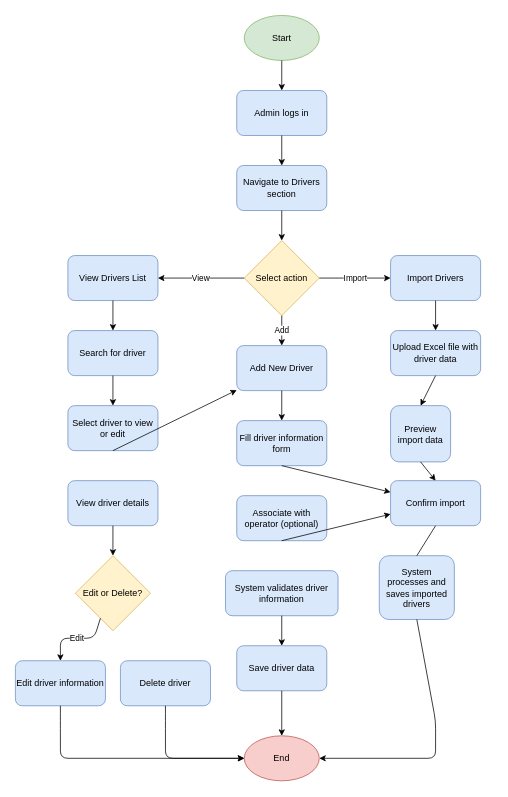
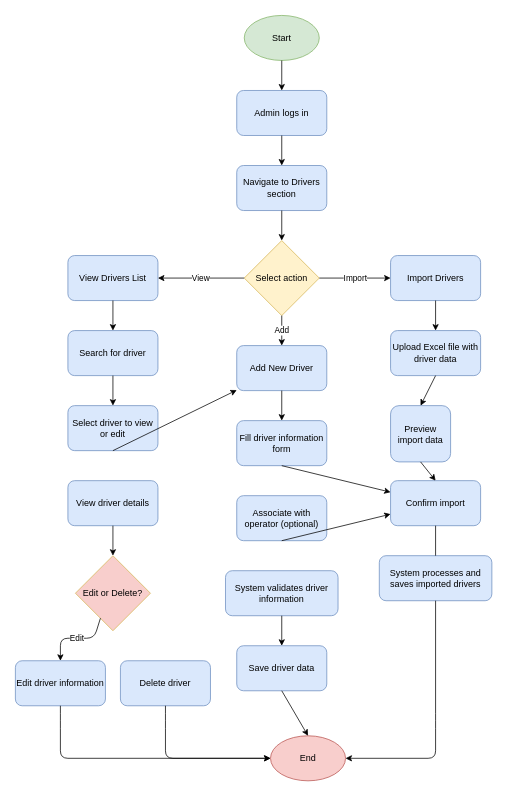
  <mxCell id="0" />
  <mxCell id="1" parent="0" />
  <mxCell id="2" value="Start" style="ellipse;whiteSpace=wrap;html=1;fillColor=#d5e8d4;strokeColor=#82b366;" vertex="1" parent="1"><mxGeometry x="325" y="20" width="100" height="60" as="geometry" /></mxCell>
  <mxCell id="3" value="Admin logs in" style="rounded=1;whiteSpace=wrap;html=1;fillColor=#dae8fc;strokeColor=#6c8ebf;" vertex="1" parent="1"><mxGeometry x="315" y="120" width="120" height="60" as="geometry" /></mxCell>
  <mxCell id="4" value="Navigate to Drivers section" style="rounded=1;whiteSpace=wrap;html=1;fillColor=#dae8fc;strokeColor=#6c8ebf;" vertex="1" parent="1"><mxGeometry x="315" y="220" width="120" height="60" as="geometry" /></mxCell>
  <mxCell id="5" value="Select action" style="rhombus;whiteSpace=wrap;html=1;fillColor=#fff2cc;strokeColor=#d6b656;" vertex="1" parent="1"><mxGeometry x="325" y="320" width="100" height="100" as="geometry" /></mxCell>
  <mxCell id="6" value="View Drivers List" style="rounded=1;whiteSpace=wrap;html=1;fillColor=#dae8fc;strokeColor=#6c8ebf;" vertex="1" parent="1"><mxGeometry x="90" y="340" width="120" height="60" as="geometry" /></mxCell>
  <mxCell id="7" value="Add New Driver" style="rounded=1;whiteSpace=wrap;html=1;fillColor=#dae8fc;strokeColor=#6c8ebf;" vertex="1" parent="1"><mxGeometry x="315" y="460" width="120" height="60" as="geometry" /></mxCell>
  <mxCell id="8" value="Import Drivers" style="rounded=1;whiteSpace=wrap;html=1;fillColor=#dae8fc;strokeColor=#6c8ebf;" vertex="1" parent="1"><mxGeometry x="520" y="340" width="120" height="60" as="geometry" /></mxCell>
  <mxCell id="9" value="Search for driver" style="rounded=1;whiteSpace=wrap;html=1;fillColor=#dae8fc;strokeColor=#6c8ebf;" vertex="1" parent="1"><mxGeometry x="90" y="440" width="120" height="60" as="geometry" /></mxCell>
  <mxCell id="10" value="Fill driver information form" style="rounded=1;whiteSpace=wrap;html=1;fillColor=#dae8fc;strokeColor=#6c8ebf;" vertex="1" parent="1"><mxGeometry x="315" y="560" width="120" height="60" as="geometry" /></mxCell>
  <mxCell id="11" value="Upload Excel file with driver data" style="rounded=1;whiteSpace=wrap;html=1;fillColor=#dae8fc;strokeColor=#6c8ebf;" vertex="1" parent="1"><mxGeometry x="520" y="440" width="120" height="60" as="geometry" /></mxCell>
  <mxCell id="12" value="Select driver to view or edit" style="rounded=1;whiteSpace=wrap;html=1;fillColor=#dae8fc;strokeColor=#6c8ebf;" vertex="1" parent="1"><mxGeometry x="90" y="540" width="120" height="60" as="geometry" /></mxCell>
  <mxCell id="13" value="Associate with operator (optional)" style="rounded=1;whiteSpace=wrap;html=1;fillColor=#dae8fc;strokeColor=#6c8ebf;" vertex="1" parent="1"><mxGeometry x="315" y="660" width="120" height="60" as="geometry" /></mxCell>
  <mxCell id="14" value="System validates driver information" style="rounded=1;whiteSpace=wrap;html=1;fillColor=#dae8fc;strokeColor=#6c8ebf;" vertex="1" parent="1"><mxGeometry x="300" y="760" width="150" height="60" as="geometry" /></mxCell>
  <mxCell id="15" value="Preview import data" style="rounded=1;whiteSpace=wrap;html=1;fillColor=#dae8fc;strokeColor=#6c8ebf;" vertex="1" parent="1"><mxGeometry x="520" y="540" width="80" height="75" as="geometry" /></mxCell>
  <mxCell id="16" value="View driver details" style="rounded=1;whiteSpace=wrap;html=1;fillColor=#dae8fc;strokeColor=#6c8ebf;" vertex="1" parent="1"><mxGeometry x="90" y="640" width="120" height="60" as="geometry" /></mxCell>
- <mxCell id="17" value="Edit or Delete?" style="rhombus;whiteSpace=wrap;html=1;fillColor=#fff2cc;strokeColor=#d6b656;" vertex="1" parent="1"><mxGeometry x="100" y="740" width="100" height="100" as="geometry" /></mxCell>
+ <mxCell id="17" value="Edit or Delete?" style="rhombus;whiteSpace=wrap;html=1;fillColor=#f8cecc;strokeColor=#d6b656;" vertex="1" parent="1"><mxGeometry x="100" y="740" width="100" height="100" as="geometry" /></mxCell>
  <mxCell id="18" value="Confirm import" style="rounded=1;whiteSpace=wrap;html=1;fillColor=#dae8fc;strokeColor=#6c8ebf;" vertex="1" parent="1"><mxGeometry x="520" y="640" width="120" height="60" as="geometry" /></mxCell>
  <mxCell id="19" value="Save driver data" style="rounded=1;whiteSpace=wrap;html=1;fillColor=#dae8fc;strokeColor=#6c8ebf;" vertex="1" parent="1"><mxGeometry x="315" y="860" width="120" height="60" as="geometry" /></mxCell>
  <mxCell id="20" value="Edit driver information" style="rounded=1;whiteSpace=wrap;html=1;fillColor=#dae8fc;strokeColor=#6c8ebf;" vertex="1" parent="1"><mxGeometry x="20" y="880" width="120" height="60" as="geometry" /></mxCell>
  <mxCell id="21" value="Delete driver" style="rounded=1;whiteSpace=wrap;html=1;fillColor=#dae8fc;strokeColor=#6c8ebf;" vertex="1" parent="1"><mxGeometry x="160" y="880" width="120" height="60" as="geometry" /></mxCell>
- <mxCell id="22" value="System processes and saves imported drivers" style="rounded=1;whiteSpace=wrap;html=1;fillColor=#dae8fc;strokeColor=#6c8ebf;" vertex="1" parent="1"><mxGeometry x="505" y="740" width="100" height="85" as="geometry" /></mxCell>
- <mxCell id="23" value="End" style="ellipse;whiteSpace=wrap;html=1;fillColor=#f8cecc;strokeColor=#b85450;" vertex="1" parent="1"><mxGeometry x="325" y="980" width="100" height="60" as="geometry" /></mxCell>
+ <mxCell id="22" value="System processes and saves imported drivers" style="rounded=1;whiteSpace=wrap;html=1;fillColor=#dae8fc;strokeColor=#6c8ebf;" vertex="1" parent="1"><mxGeometry x="505" y="740" width="150" height="60" as="geometry" /></mxCell>
+ <mxCell id="23" value="End" style="ellipse;whiteSpace=wrap;html=1;fillColor=#f8cecc;strokeColor=#b85450;" vertex="1" parent="1"><mxGeometry x="360" y="980" width="100" height="60" as="geometry" /></mxCell>
  <mxCell id="24" value="" style="endArrow=classic;html=1;exitX=0.5;exitY=1;exitDx=0;exitDy=0;entryX=0.5;entryY=0;entryDx=0;entryDy=0;" edge="1" parent="1" source="2" target="3"><mxGeometry width="50" height="50" relative="1" as="geometry"><mxPoint x="350" y="430" as="sourcePoint" /><mxPoint x="400" y="380" as="targetPoint" /></mxGeometry></mxCell>
  <mxCell id="25" value="" style="endArrow=classic;html=1;exitX=0.5;exitY=1;exitDx=0;exitDy=0;entryX=0.5;entryY=0;entryDx=0;entryDy=0;" edge="1" parent="1" source="3" target="4"><mxGeometry width="50" height="50" relative="1" as="geometry"><mxPoint x="350" y="430" as="sourcePoint" /><mxPoint x="400" y="380" as="targetPoint" /></mxGeometry></mxCell>
  <mxCell id="26" value="" style="endArrow=classic;html=1;exitX=0.5;exitY=1;exitDx=0;exitDy=0;entryX=0.5;entryY=0;entryDx=0;entryDy=0;" edge="1" parent="1" source="4" target="5"><mxGeometry width="50" height="50" relative="1" as="geometry"><mxPoint x="350" y="430" as="sourcePoint" /><mxPoint x="400" y="380" as="targetPoint" /></mxGeometry></mxCell>
  <mxCell id="27" value="View" style="endArrow=classic;html=1;exitX=0;exitY=0.5;exitDx=0;exitDy=0;entryX=1;entryY=0.5;entryDx=0;entryDy=0;" edge="1" parent="1" source="5" target="6"><mxGeometry width="50" height="50" relative="1" as="geometry"><mxPoint x="350" y="430" as="sourcePoint" /><mxPoint x="400" y="380" as="targetPoint" /></mxGeometry></mxCell>
  <mxCell id="28" value="Add" style="endArrow=classic;html=1;exitX=0.5;exitY=1;exitDx=0;exitDy=0;entryX=0.5;entryY=0;entryDx=0;entryDy=0;" edge="1" parent="1" source="5" target="7"><mxGeometry width="50" height="50" relative="1" as="geometry"><mxPoint x="350" y="430" as="sourcePoint" /><mxPoint x="400" y="380" as="targetPoint" /></mxGeometry></mxCell>
  <mxCell id="29" value="Import" style="endArrow=classic;html=1;exitX=1;exitY=0.5;exitDx=0;exitDy=0;entryX=0;entryY=0.5;entryDx=0;entryDy=0;" edge="1" parent="1" source="5" target="8"><mxGeometry width="50" height="50" relative="1" as="geometry"><mxPoint x="350" y="430" as="sourcePoint" /><mxPoint x="400" y="380" as="targetPoint" /></mxGeometry></mxCell>
  <mxCell id="30" value="" style="endArrow=classic;html=1;exitX=0.5;exitY=1;exitDx=0;exitDy=0;entryX=0.5;entryY=0;entryDx=0;entryDy=0;" edge="1" parent="1" source="6" target="9"><mxGeometry width="50" height="50" relative="1" as="geometry"><mxPoint x="350" y="430" as="sourcePoint" /><mxPoint x="400" y="380" as="targetPoint" /></mxGeometry></mxCell>
  <mxCell id="31" value="" style="endArrow=classic;html=1;exitX=0.5;exitY=1;exitDx=0;exitDy=0;entryX=0.5;entryY=0;entryDx=0;entryDy=0;" edge="1" parent="1" source="7" target="10"><mxGeometry width="50" height="50" relative="1" as="geometry"><mxPoint x="350" y="430" as="sourcePoint" /><mxPoint x="400" y="380" as="targetPoint" /></mxGeometry></mxCell>
  <mxCell id="32" value="" style="endArrow=classic;html=1;exitX=0.5;exitY=1;exitDx=0;exitDy=0;entryX=0.5;entryY=0;entryDx=0;entryDy=0;" edge="1" parent="1" source="8" target="11"><mxGeometry width="50" height="50" relative="1" as="geometry"><mxPoint x="350" y="430" as="sourcePoint" /><mxPoint x="400" y="380" as="targetPoint" /></mxGeometry></mxCell>
  <mxCell id="33" value="" style="endArrow=classic;html=1;exitX=0.5;exitY=1;exitDx=0;exitDy=0;entryX=0.5;entryY=0;entryDx=0;entryDy=0;" edge="1" parent="1" source="9" target="12"><mxGeometry width="50" height="50" relative="1" as="geometry"><mxPoint x="350" y="630" as="sourcePoint" /><mxPoint x="400" y="580" as="targetPoint" /></mxGeometry></mxCell>
  <mxCell id="34" value="" style="endArrow=classic;html=1;exitX=0.5;exitY=1;exitDx=0;exitDy=0;" edge="1" parent="1" source="10" target="18"><mxGeometry width="50" height="50" relative="1" as="geometry"><mxPoint x="350" y="630" as="sourcePoint" /><mxPoint x="400" y="580" as="targetPoint" /></mxGeometry></mxCell>
  <mxCell id="35" value="" style="endArrow=classic;html=1;exitX=0.5;exitY=1;exitDx=0;exitDy=0;entryX=0.5;entryY=0;entryDx=0;entryDy=0;" edge="1" parent="1" source="11" target="15"><mxGeometry width="50" height="50" relative="1" as="geometry"><mxPoint x="350" y="630" as="sourcePoint" /><mxPoint x="400" y="580" as="targetPoint" /></mxGeometry></mxCell>
  <mxCell id="36" value="" style="endArrow=classic;html=1;exitX=0.5;exitY=1;exitDx=0;exitDy=0;" edge="1" parent="1" source="12" target="7"><mxGeometry width="50" height="50" relative="1" as="geometry"><mxPoint x="350" y="630" as="sourcePoint" /><mxPoint x="400" y="580" as="targetPoint" /></mxGeometry></mxCell>
  <mxCell id="37" value="" style="endArrow=classic;html=1;exitX=0.5;exitY=1;exitDx=0;exitDy=0;" edge="1" parent="1" source="13" target="18"><mxGeometry width="50" height="50" relative="1" as="geometry"><mxPoint x="350" y="630" as="sourcePoint" /><mxPoint x="400" y="580" as="targetPoint" /></mxGeometry></mxCell>
  <mxCell id="38" value="" style="endArrow=classic;html=1;exitX=0.5;exitY=1;exitDx=0;exitDy=0;entryX=0.5;entryY=0;entryDx=0;entryDy=0;" edge="1" parent="1" source="15" target="18"><mxGeometry width="50" height="50" relative="1" as="geometry"><mxPoint x="350" y="630" as="sourcePoint" /><mxPoint x="400" y="580" as="targetPoint" /></mxGeometry></mxCell>
  <mxCell id="39" value="" style="endArrow=classic;html=1;exitX=0.5;exitY=1;exitDx=0;exitDy=0;entryX=0.5;entryY=0;entryDx=0;entryDy=0;" edge="1" parent="1" source="16" target="17"><mxGeometry width="50" height="50" relative="1" as="geometry"><mxPoint x="350" y="630" as="sourcePoint" /><mxPoint x="400" y="580" as="targetPoint" /></mxGeometry></mxCell>
  <mxCell id="40" value="" style="endArrow=classic;html=1;exitX=0.5;exitY=1;exitDx=0;exitDy=0;entryX=0.5;entryY=0;entryDx=0;entryDy=0;" edge="1" parent="1" source="14" target="19"><mxGeometry width="50" height="50" relative="1" as="geometry"><mxPoint x="350" y="730" as="sourcePoint" /><mxPoint x="400" y="680" as="targetPoint" /></mxGeometry></mxCell>
  <mxCell id="41" value="" style="endArrow=none;html=1;exitX=0.5;exitY=1;exitDx=0;exitDy=0;entryX=0.5;entryY=0;entryDx=0;entryDy=0;" edge="1" parent="1" source="18" target="22"><mxGeometry width="50" height="50" relative="1" as="geometry"><mxPoint x="350" y="730" as="sourcePoint" /><mxPoint x="400" y="680" as="targetPoint" /></mxGeometry></mxCell>
  <mxCell id="42" value="Edit" style="endArrow=classic;html=1;exitX=0.25;exitY=1;exitDx=0;exitDy=0;entryX=0.5;entryY=0;entryDx=0;entryDy=0;" edge="1" parent="1" source="17" target="20"><mxGeometry width="50" height="50" relative="1" as="geometry"><mxPoint x="350" y="730" as="sourcePoint" /><mxPoint x="400" y="680" as="targetPoint" /><Array as="points"><mxPoint x="125" y="850" /><mxPoint x="80" y="850" /></Array></mxGeometry></mxCell>
  <mxCell id="43" value="" style="endArrow=classic;html=1;exitX=0.5;exitY=1;exitDx=0;exitDy=0;entryX=0.5;entryY=0;entryDx=0;entryDy=0;" edge="1" parent="1" source="19" target="23"><mxGeometry width="50" height="50" relative="1" as="geometry"><mxPoint x="350" y="830" as="sourcePoint" /><mxPoint x="400" y="780" as="targetPoint" /></mxGeometry></mxCell>
  <mxCell id="44" value="" style="endArrow=classic;html=1;exitX=0.5;exitY=1;exitDx=0;exitDy=0;entryX=0;entryY=0.5;entryDx=0;entryDy=0;" edge="1" parent="1" source="20" target="23"><mxGeometry width="50" height="50" relative="1" as="geometry"><mxPoint x="350" y="830" as="sourcePoint" /><mxPoint x="400" y="780" as="targetPoint" /><Array as="points"><mxPoint x="80" y="960" /><mxPoint x="80" y="1010" /></Array></mxGeometry></mxCell>
  <mxCell id="45" value="" style="endArrow=classic;html=1;exitX=0.5;exitY=1;exitDx=0;exitDy=0;entryX=0;entryY=0.5;entryDx=0;entryDy=0;" edge="1" parent="1" source="21" target="23"><mxGeometry width="50" height="50" relative="1" as="geometry"><mxPoint x="350" y="830" as="sourcePoint" /><mxPoint x="400" y="780" as="targetPoint" /><Array as="points"><mxPoint x="220" y="960" /><mxPoint x="220" y="1010" /></Array></mxGeometry></mxCell>
  <mxCell id="46" value="" style="endArrow=classic;html=1;exitX=0.5;exitY=1;exitDx=0;exitDy=0;entryX=1;entryY=0.5;entryDx=0;entryDy=0;" edge="1" parent="1" source="22" target="23"><mxGeometry width="50" height="50" relative="1" as="geometry"><mxPoint x="350" y="830" as="sourcePoint" /><mxPoint x="400" y="780" as="targetPoint" /><Array as="points"><mxPoint x="580" y="960" /><mxPoint x="580" y="1010" /></Array></mxGeometry></mxCell>
